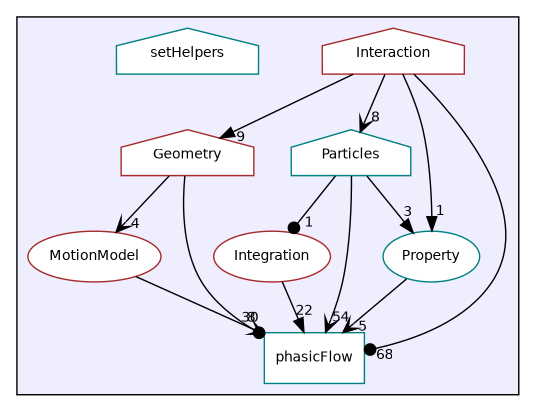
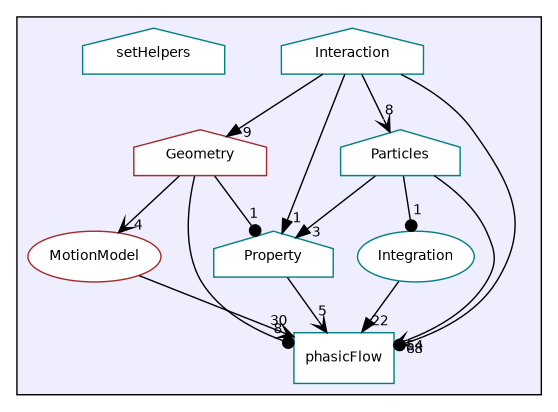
  digraph {
    compound=true
    node [color=teal fillcolor=white fontname=Helvetica fontsize=10 shape=house style=filled]
    edge [arrowhead=vee headlabel=1 labeldistance=1.5 labelfontname=Helvetica labelfontsize=10]
    n1 [color=brown label=Geometry]
-   n2 [color=brown label=Integration shape=ellipse]
-   n3 [color=brown label=Interaction]
+   n2 [label=Integration shape=ellipse]
+   n3 [label=Interaction]
    n4 [color=brown label=MotionModel shape=ellipse]
    n5 [label=Particles]
    n6 [label=phasicFlow shape=box]
-   n7 [label=Property shape=ellipse]
+   n7 [label=Property]
    n8 [label=setHelpers]
    subgraph cluster_1 {
      bgcolor="#eeeeff"
      pencolor=black
      n1
      n2
      n3
      n4
      n5
      n6
      n7
      n8
    }
    n1 -> n4 [headlabel=4]
    n1 -> n6 [arrowhead=dot headlabel=8]
+   n1 -> n7 [arrowhead=dot]
    n2 -> n6 [arrowhead=normal headlabel=22]
    n3 -> n1 [arrowhead=normal headlabel=9]
    n3 -> n5 [headlabel=8]
    n3 -> n6 [arrowhead=dot headlabel=68]
    n3 -> n7 [arrowhead=normal]
    n4 -> n6 [headlabel=30]
    n5 -> n2 [arrowhead=dot]
    n5 -> n6 [headlabel=54]
    n5 -> n7 [arrowhead=normal headlabel=3]
    n7 -> n6 [headlabel=5]
  }
